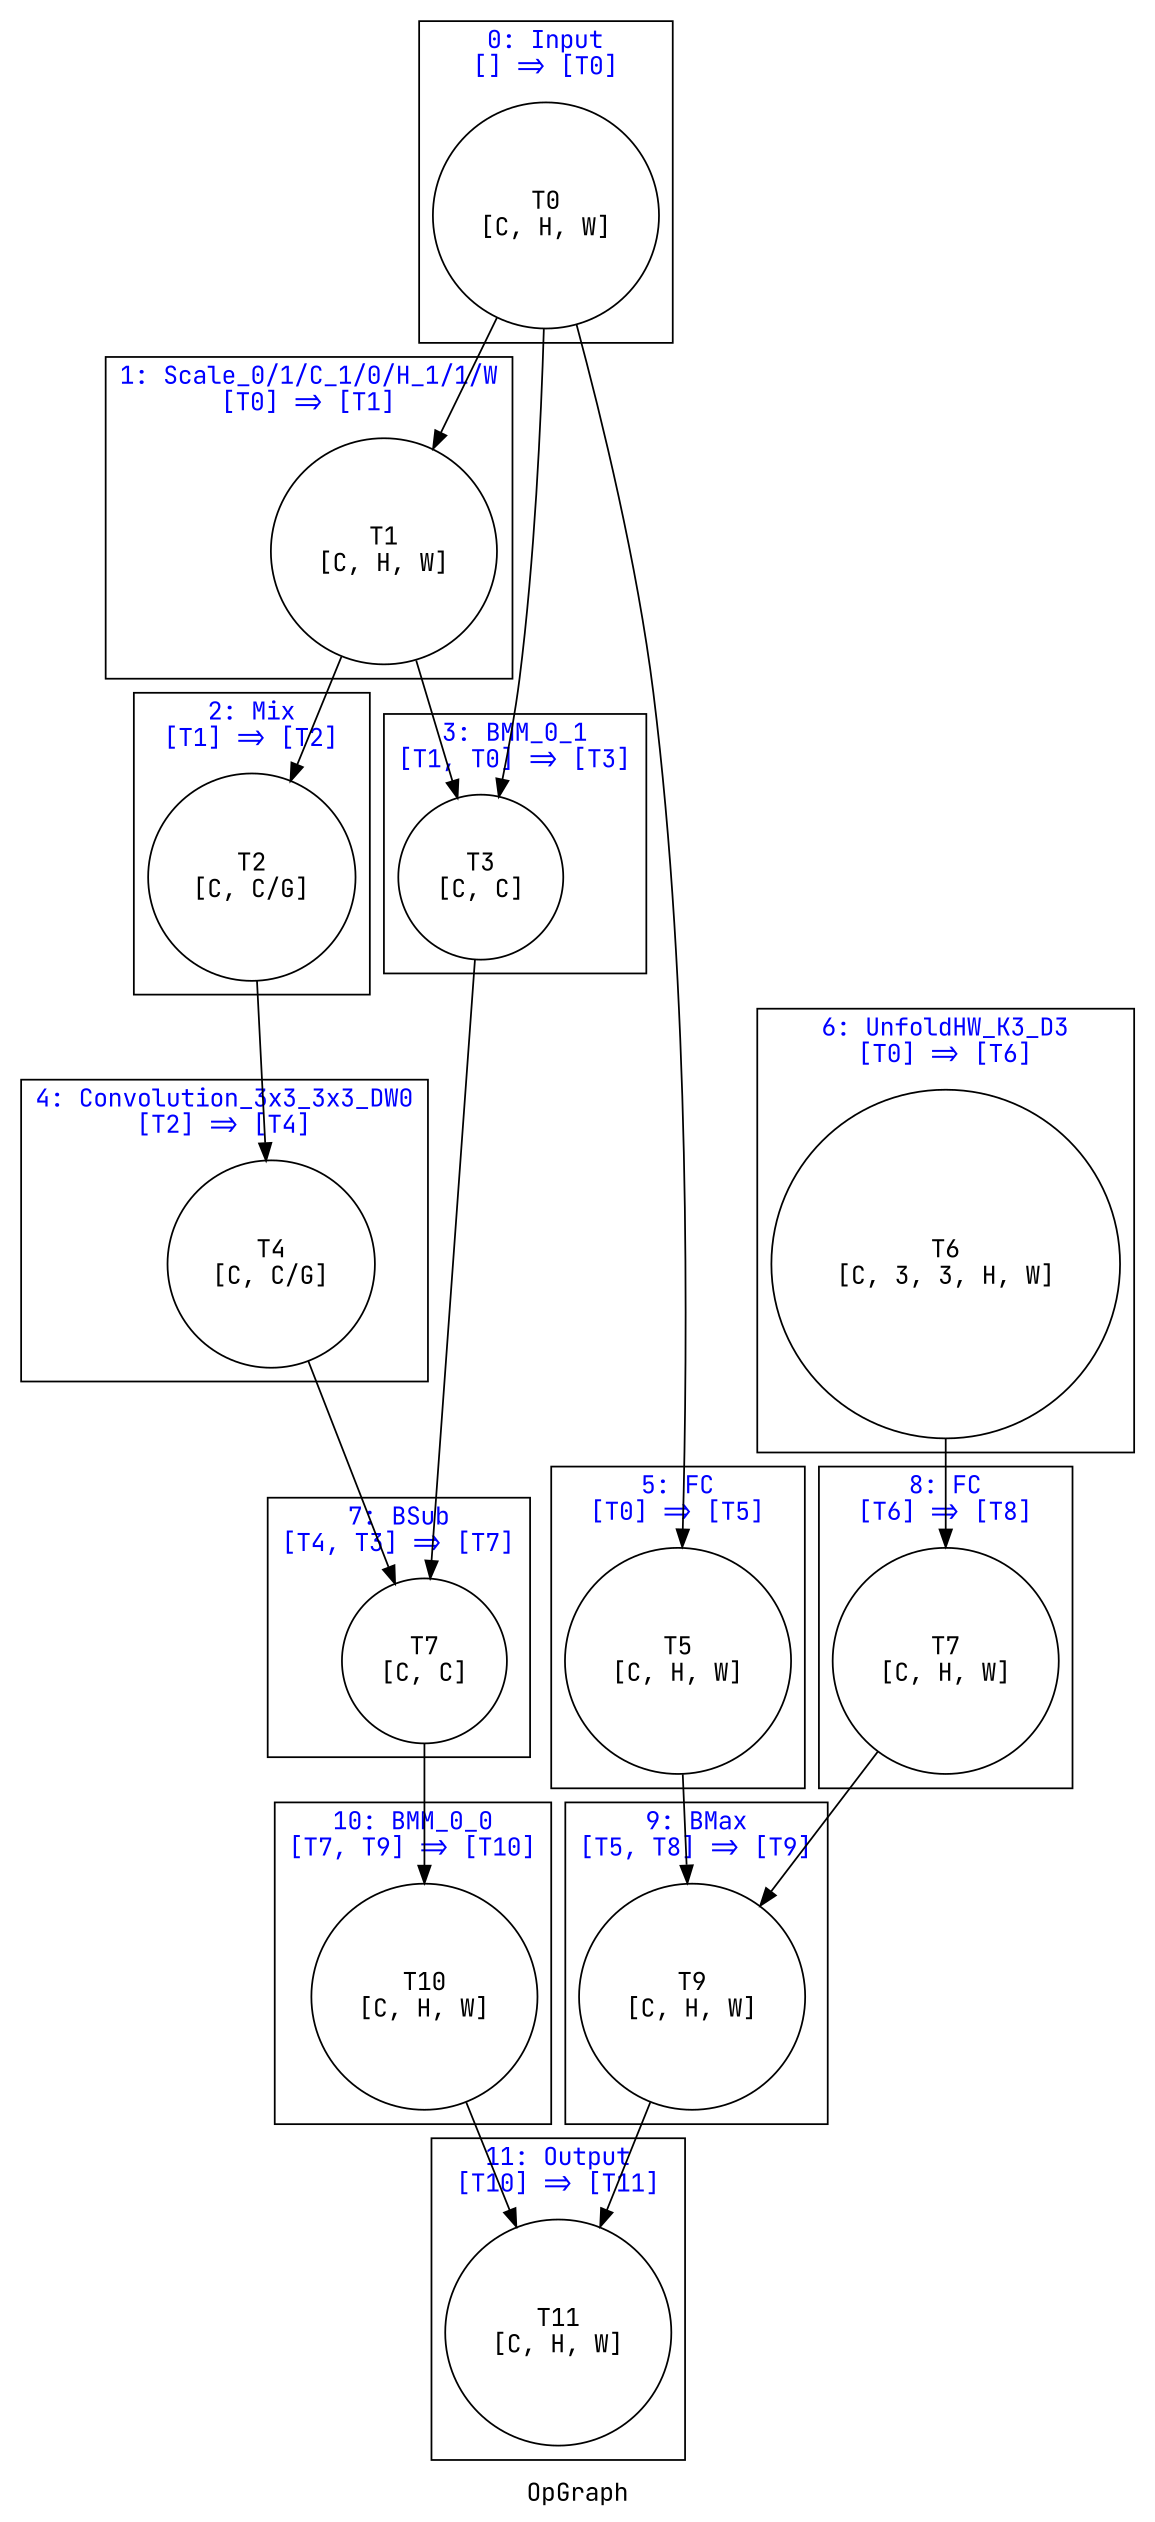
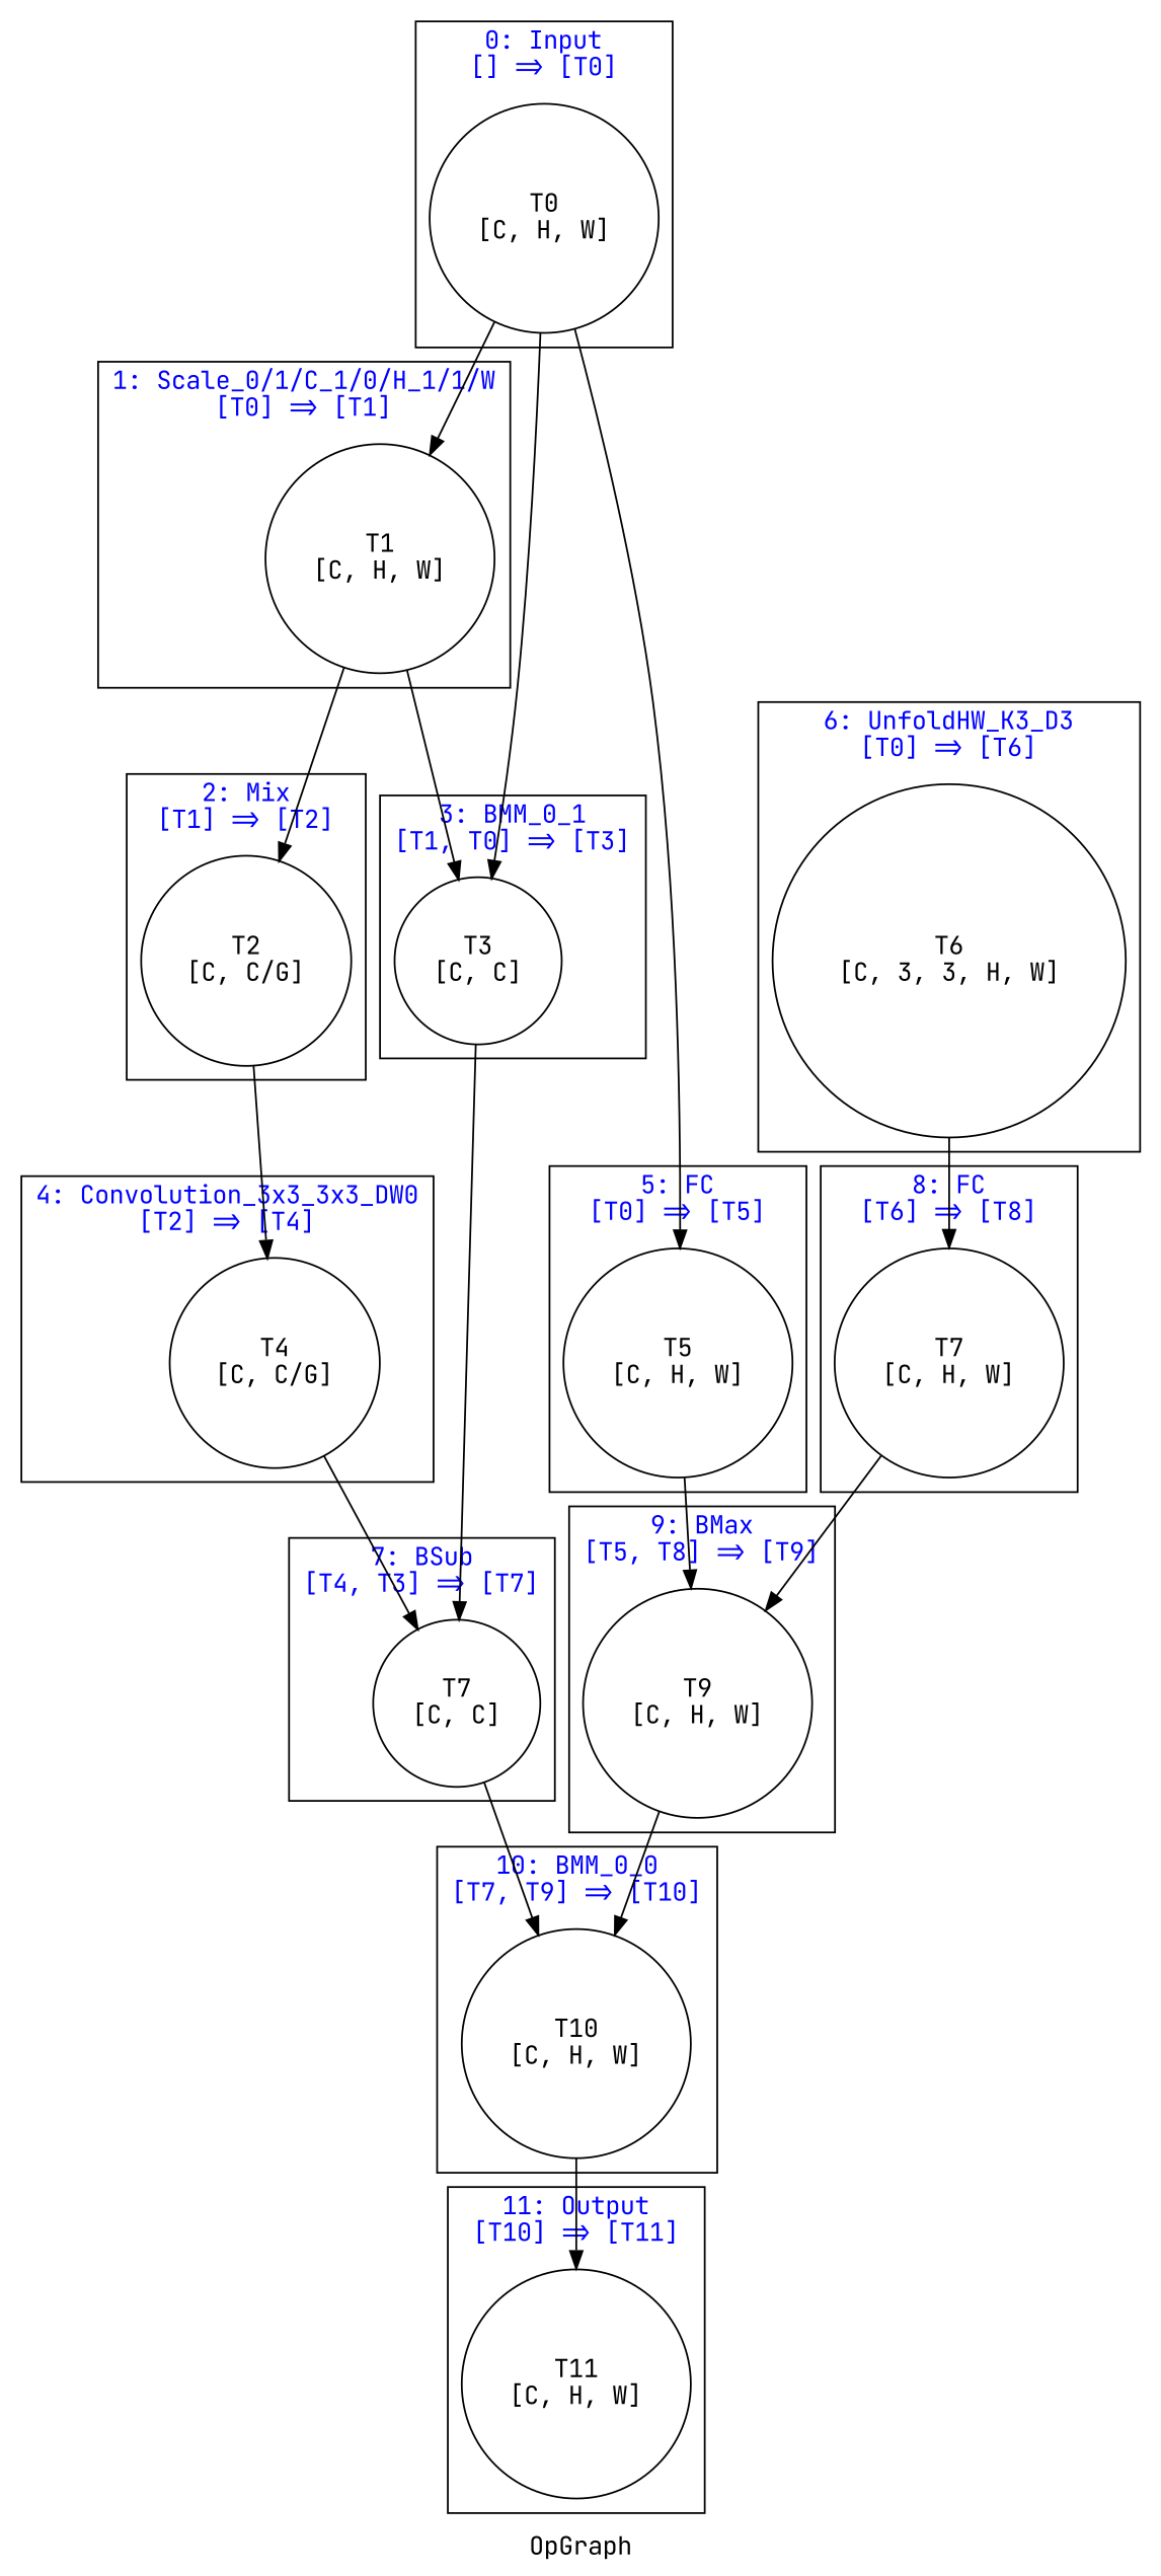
  digraph {
    fontname="JetBrains Mono"
    label=OpGraph
    node [color=black fontname="JetBrains Mono" shape=circle]
    edge [fontname="JetBrains Mono"]
    n1 [label="T0\n[C, H, W]"]
    n2 [label="T1\n[C, H, W]"]
    n3 [label="T2\n[C, C/G]"]
    n4 [label="T3\n[C, C]"]
    n5 [label="T4\n[C, C/G]"]
    n6 [label="T5\n[C, H, W]"]
    n7 [label="T6\n[C, 3, 3, H, W]"]
    n8 [label="T7\n[C, C]"]
    n9 [label="T7\n[C, H, W]"]
    n10 [label="T9\n[C, H, W]"]
    n11 [label="T10\n[C, H, W]"]
    n12 [label="T11\n[C, H, W]"]
    subgraph sub_1 {
      n1
      n2
      n3
      n4
      n5
      n6
      n7
      n8
      n9
      n10
      n11
      n12
    }
    subgraph cluster_2 {
      fontcolor=blue
      label="0: Input\n[] => [T0]"
      n1
    }
    subgraph cluster_3 {
      fontcolor=blue
      label="1: Scale_0/1/C_1/0/H_1/1/W\n[T0] => [T1]"
      n2
    }
    subgraph cluster_4 {
      fontcolor=blue
      label="2: Mix\n[T1] => [T2]"
      n3
    }
    subgraph cluster_5 {
      fontcolor=blue
      label="3: BMM_0_1\n[T1, T0] => [T3]"
      n4
    }
    subgraph cluster_6 {
      fontcolor=blue
      label="4: Convolution_3x3_3x3_DW0\n[T2] => [T4]"
      n5
    }
    subgraph cluster_7 {
      fontcolor=blue
      label="5: FC\n[T0] => [T5]"
      n6
    }
    subgraph cluster_8 {
      fontcolor=blue
      label="6: UnfoldHW_K3_D3\n[T0] => [T6]"
      n7
    }
    subgraph cluster_9 {
      fontcolor=blue
      label="7: BSub\n[T4, T3] => [T7]"
      n8
    }
    subgraph cluster_10 {
      fontcolor=blue
      label="8: FC\n[T6] => [T8]"
      n9
    }
    subgraph cluster_11 {
      fontcolor=blue
      label="9: BMax\n[T5, T8] => [T9]"
      n10
    }
    subgraph cluster_12 {
      fontcolor=blue
      label="10: BMM_0_0\n[T7, T9] => [T10]"
      n11
    }
    subgraph cluster_13 {
      fontcolor=blue
      label="11: Output\n[T10] => [T11]"
      n12
    }
    n1 -> n2
    n1 -> n4
    n1 -> n6
    n2 -> n3
    n2 -> n4
    n3 -> n5
    n4 -> n8
    n5 -> n8
    n6 -> n10
    n7 -> n9
    n8 -> n11
    n9 -> n10
-   n10 -> n12
+   n10 -> n11
    n11 -> n12
  }
